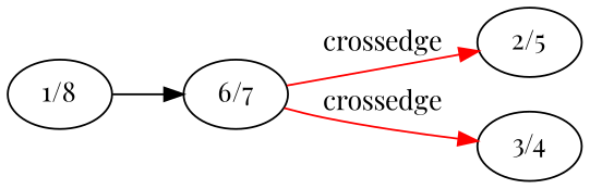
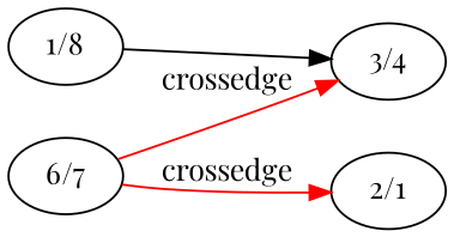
  digraph {
    fontname="Playfair Display"
    rankdir=LR
    node [fontname="Playfair Display"]
    edge [fontname="Playfair Display" color=red]
    "1/8"
    "6/7"
-   "2/5"
+   "2/5" [label="2/1"]
    "3/4"
-   "1/8" -> "6/7" [color=""]
+   "1/8" -> "3/4" [color=""]
    "6/7" -> "2/5" [label=crossedge]
    "6/7" -> "3/4" [label=crossedge]
  }
